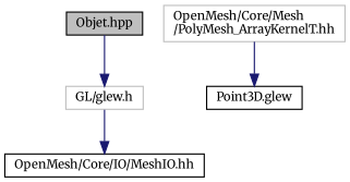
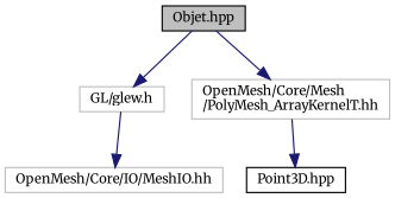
  digraph {
    fontname=Merriweather
    node [color=grey75 fillcolor=white fontname=Merriweather fontsize=10 shape=record style=filled]
    edge [color=midnightblue fontname=Merriweather fontsize=10 labelfontname=Helvetica labelfontsize=10 style=solid]
    n1 [color=black fillcolor=grey75 fontcolor=black height=0.2 label="Objet.hpp" width=0.4]
    n2 [height=0.2 label="GL/glew.h" width=0.4]
    n3 [height=0.2 label="OpenMesh/Core/Mesh\l/PolyMesh_ArrayKernelT.hh" width=0.4]
-   n4 [color=black height=0.2 label="OpenMesh/Core/IO/MeshIO.hh" width=0.4]
-   n5 [color=black height=0.2 label="Point3D.glew" width=0.4]
+   n4 [height=0.2 label="OpenMesh/Core/IO/MeshIO.hh" width=0.4]
+   n5 [color=black height=0.2 label="Point3D.hpp" width=0.4]
    n1 -> n2
+   n1 -> n3
    n2 -> n4
    n3 -> n5
  }
